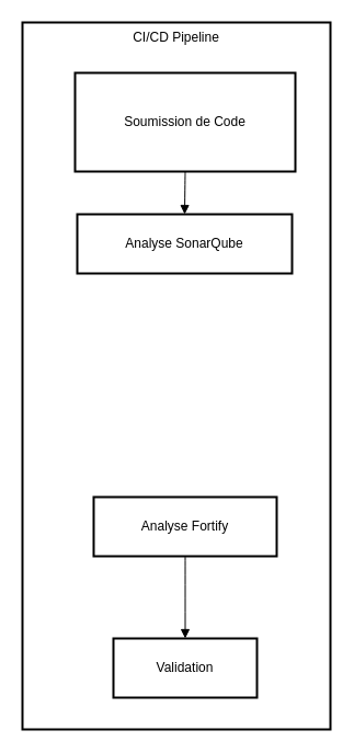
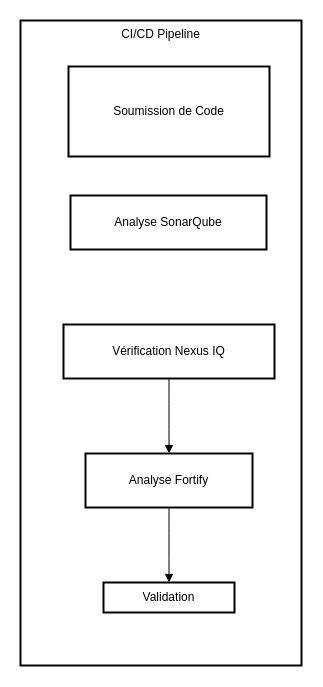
  <mxCell id="0" />
  <mxCell id="1" parent="0" />
  <mxCell id="2" value="CI/CD Pipeline" style="whiteSpace=wrap;strokeWidth=2;verticalAlign=top;" vertex="1" parent="1"><mxGeometry x="20" y="20" width="281" height="645" as="geometry" /></mxCell>
  <mxCell id="3" value="Soumission de Code" style="whiteSpace=wrap;strokeWidth=2;" vertex="1" parent="2"><mxGeometry x="48" y="46" width="201" height="90" as="geometry" /></mxCell>
  <mxCell id="4" value="Analyse SonarQube" style="whiteSpace=wrap;strokeWidth=2;" vertex="1" parent="2"><mxGeometry x="50" y="175" width="196" height="54" as="geometry" /></mxCell>
+ <mxCell id="5" value="Vérification Nexus IQ" style="whiteSpace=wrap;strokeWidth=2;" vertex="1" parent="2"><mxGeometry x="43" y="304" width="211" height="54" as="geometry" /></mxCell>
  <mxCell id="6" value="Analyse Fortify" style="whiteSpace=wrap;strokeWidth=2;" vertex="1" parent="2"><mxGeometry x="65" y="433" width="167" height="54" as="geometry" /></mxCell>
- <mxCell id="7" value="Validation" style="whiteSpace=wrap;strokeWidth=2;" vertex="1" parent="2"><mxGeometry x="83" y="562" width="131" height="54" as="geometry" /></mxCell>
- <mxCell id="8" value="" style="curved=1;startArrow=none;endArrow=block;exitX=0.5;exitY=0.99;entryX=0.5;entryY=-0.01;" edge="1" parent="2" source="3" target="4"><mxGeometry relative="1" as="geometry"><Array as="points" /></mxGeometry></mxCell>
+ <mxCell id="7" value="Validation" style="whiteSpace=wrap;strokeWidth=2;" vertex="1" parent="2"><mxGeometry x="83" y="562" width="131" height="30" as="geometry" /></mxCell>
+ <mxCell id="9" value="" style="curved=1;startArrow=none;endArrow=block;exitX=0.5;exitY=0.99;entryX=0.5;entryY=-0.01;" edge="1" parent="2" source="5" target="6"><mxGeometry relative="1" as="geometry"><Array as="points" /></mxGeometry></mxCell>
  <mxCell id="10" value="" style="curved=1;startArrow=none;endArrow=block;exitX=0.5;exitY=0.99;entryX=0.5;entryY=-0.01;" edge="1" parent="2" source="6" target="7"><mxGeometry relative="1" as="geometry"><Array as="points" /></mxGeometry></mxCell>
